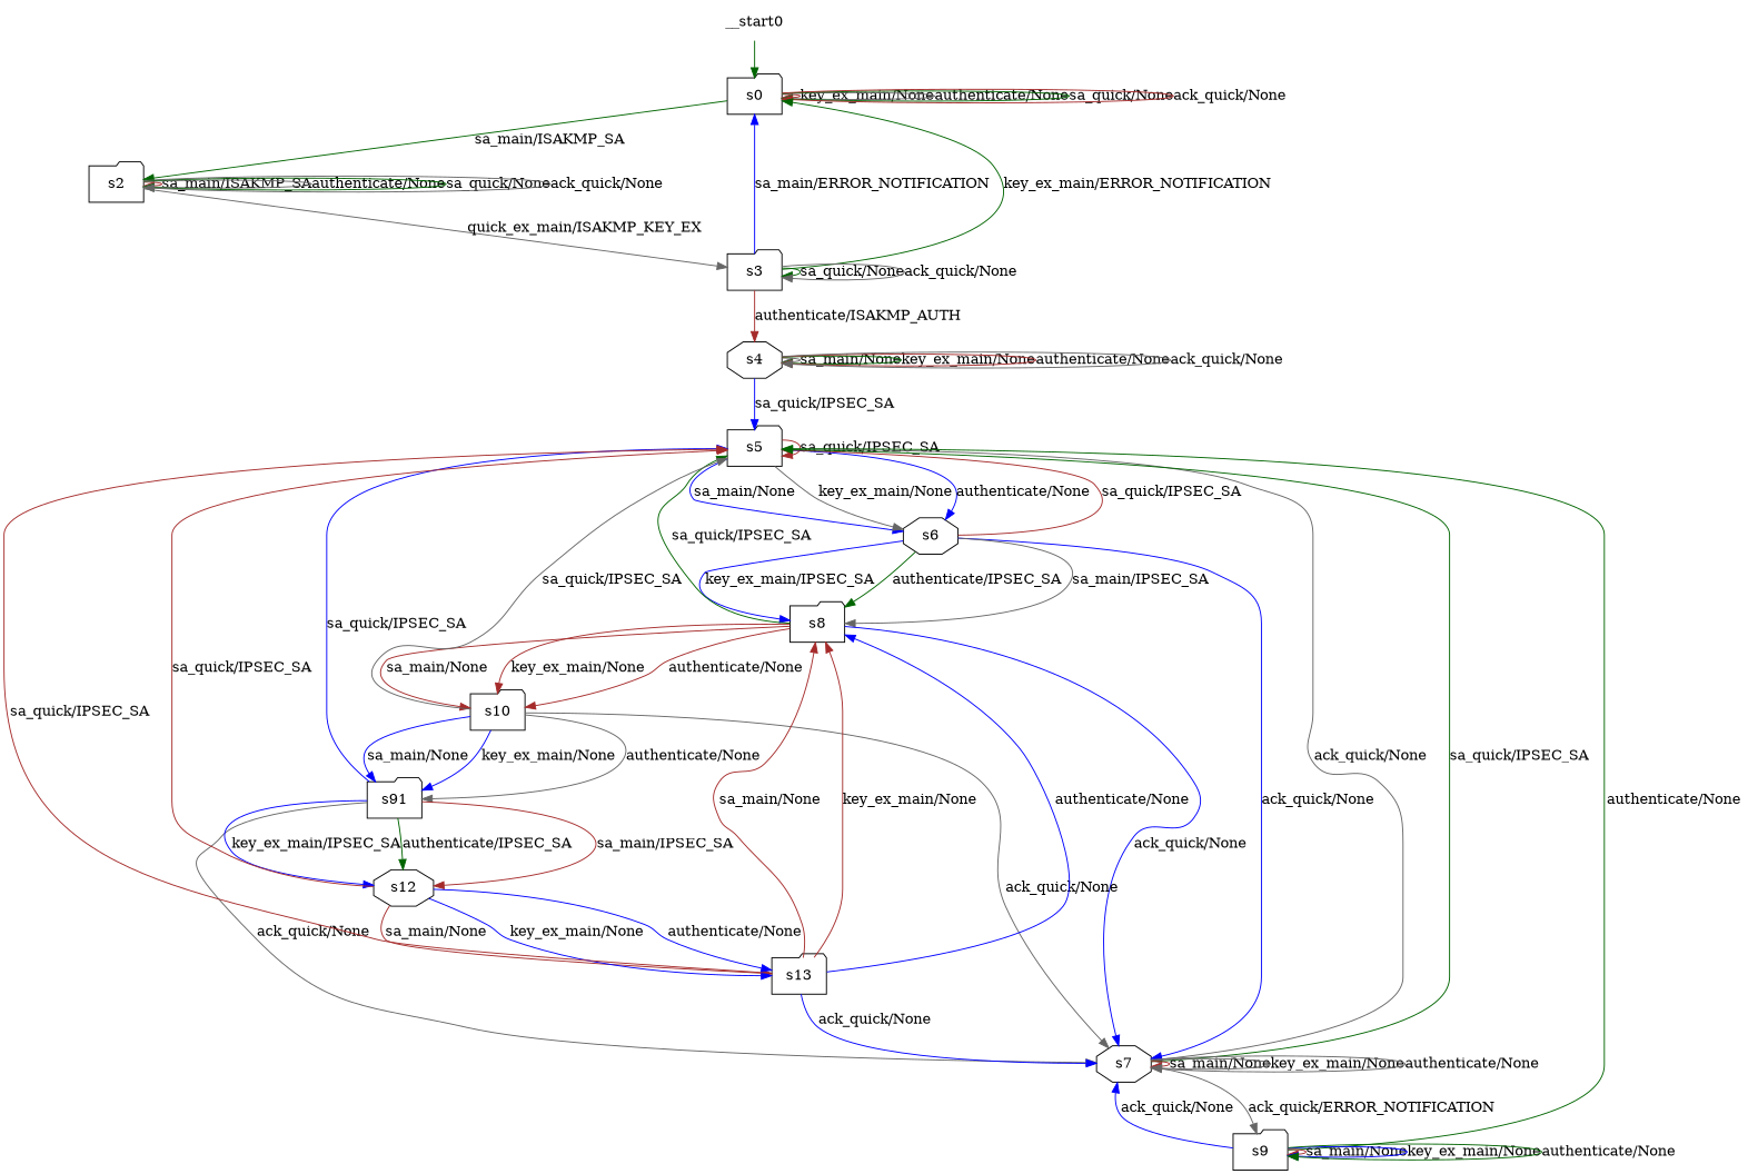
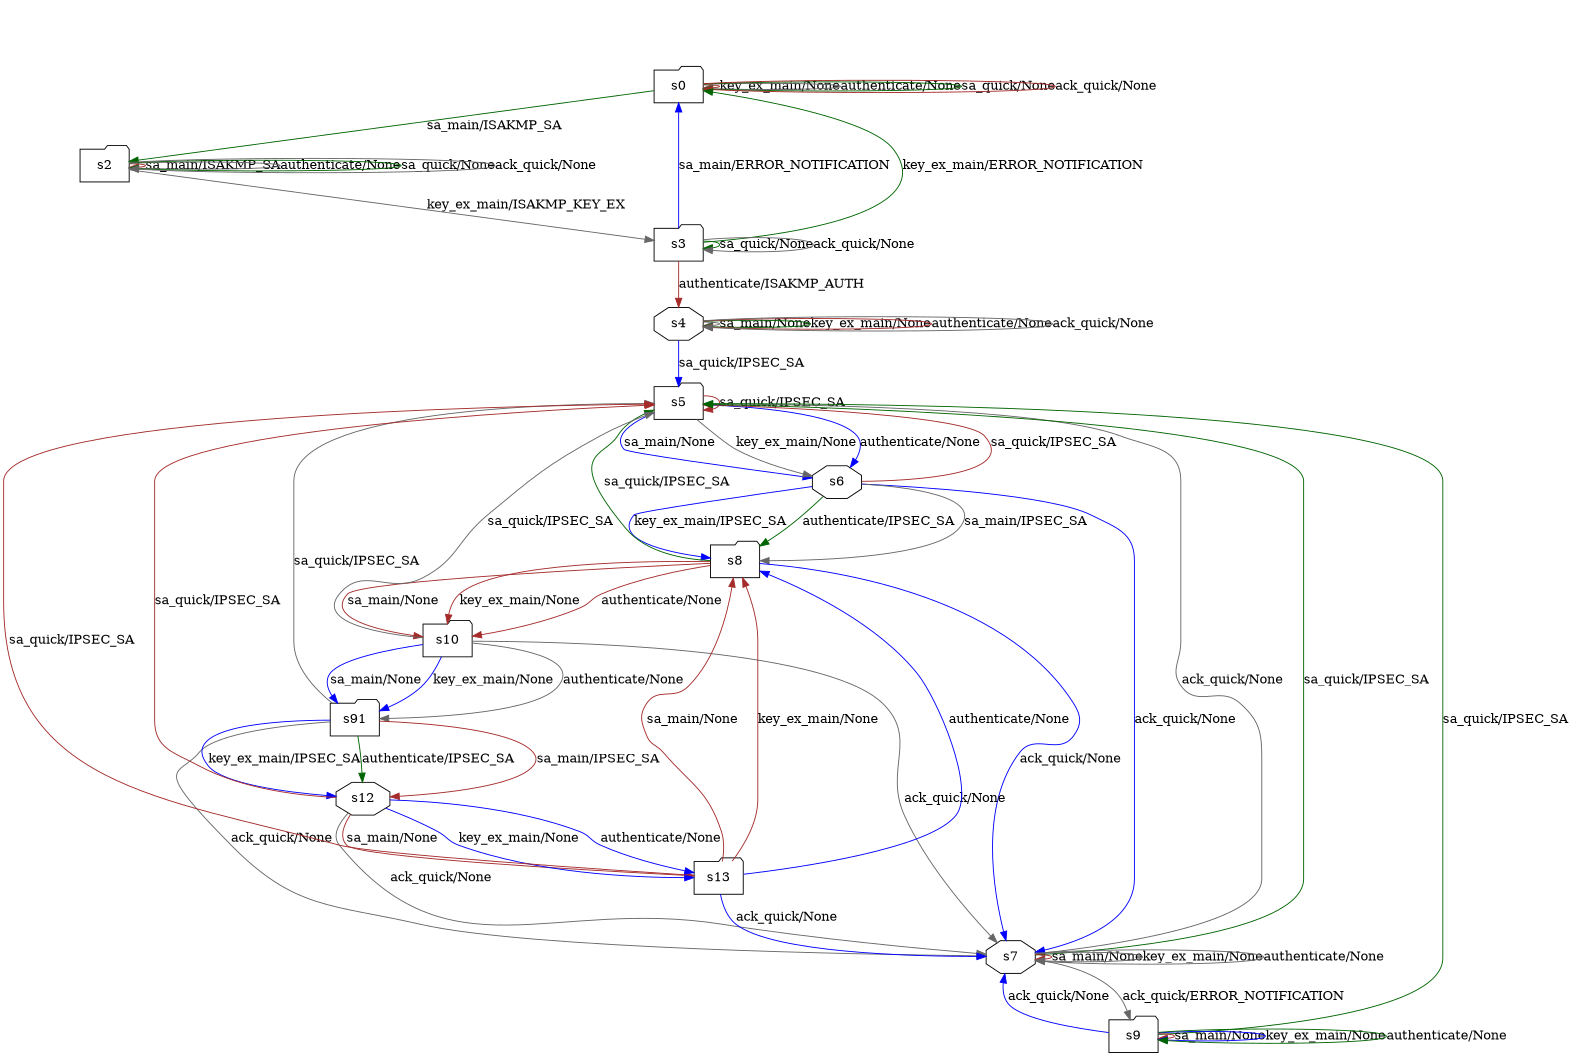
  digraph {
    node [shape=folder]
    edge [color=gray40]
    n1 [label=s0]
    n2 [label=s2]
    n3 [label=s3]
    n4 [label=s4 shape=octagon]
    n5 [label=s5]
    n6 [label=s6 shape=octagon]
    n7 [label=s7 shape=octagon]
    n8 [label=s8]
    n9 [label=s9]
    n10 [label=s10]
    n11 [label=s91]
    n12 [label=s12 shape=octagon]
    n13 [label=s13]
-   __start0 [shape=none]
    n1 -> n1 [color=brown label="key_ex_main/None"]
    n1 -> n1 [label="authenticate/None"]
    n1 -> n1 [color=darkgreen label="sa_quick/None"]
    n1 -> n1 [color=brown label="ack_quick/None"]
    n1 -> n2 [color=darkgreen label="sa_main/ISAKMP_SA"]
    n2 -> n2 [color=brown label="sa_main/ISAKMP_SA"]
    n2 -> n2 [label="authenticate/None"]
    n2 -> n2 [color=darkgreen label="sa_quick/None"]
    n2 -> n2 [label="ack_quick/None"]
-   n2 -> n3 [label="quick_ex_main/ISAKMP_KEY_EX"]
+   n2 -> n3 [label="key_ex_main/ISAKMP_KEY_EX"]
    n3 -> n1 [color=blue label="sa_main/ERROR_NOTIFICATION"]
    n3 -> n1 [color=darkgreen label="key_ex_main/ERROR_NOTIFICATION"]
    n3 -> n3 [color=darkgreen label="sa_quick/None"]
    n3 -> n3 [label="ack_quick/None"]
    n3 -> n4 [color=brown label="authenticate/ISAKMP_AUTH"]
    n4 -> n4 [label="sa_main/None"]
    n4 -> n4 [color=darkgreen label="key_ex_main/None"]
    n4 -> n4 [color=brown label="authenticate/None"]
    n4 -> n4 [label="ack_quick/None"]
    n4 -> n5 [color=blue label="sa_quick/IPSEC_SA"]
    n5 -> n5 [color=brown label="sa_quick/IPSEC_SA"]
    n5 -> n6 [color=blue label="sa_main/None"]
    n5 -> n6 [label="key_ex_main/None"]
    n5 -> n6 [color=blue label="authenticate/None"]
    n5 -> n7 [label="ack_quick/None"]
    n6 -> n5 [color=brown label="sa_quick/IPSEC_SA"]
    n6 -> n7 [color=blue label="ack_quick/None"]
    n6 -> n8 [label="sa_main/IPSEC_SA"]
    n6 -> n8 [color=blue label="key_ex_main/IPSEC_SA"]
    n6 -> n8 [color=darkgreen label="authenticate/IPSEC_SA"]
    n7 -> n5 [color=darkgreen label="sa_quick/IPSEC_SA"]
    n7 -> n7 [color=brown label="sa_main/None"]
    n7 -> n7 [label="key_ex_main/None"]
    n7 -> n7 [label="authenticate/None"]
    n7 -> n9 [label="ack_quick/ERROR_NOTIFICATION"]
    n8 -> n5 [color=darkgreen label="sa_quick/IPSEC_SA"]
    n8 -> n7 [color=blue label="ack_quick/None"]
    n8 -> n10 [color=brown label="sa_main/None"]
    n8 -> n10 [color=brown label="key_ex_main/None"]
    n8 -> n10 [color=brown label="authenticate/None"]
-   n9 -> n5 [color=darkgreen label="authenticate/None"]
+   n9 -> n5 [color=darkgreen label="sa_quick/IPSEC_SA"]
    n9 -> n7 [color=blue label="ack_quick/None"]
    n9 -> n9 [color=brown label="sa_main/None"]
    n9 -> n9 [color=blue label="key_ex_main/None"]
    n9 -> n9 [color=darkgreen label="authenticate/None"]
    n10 -> n5 [label="sa_quick/IPSEC_SA"]
    n10 -> n7 [label="ack_quick/None"]
    n10 -> n11 [color=blue label="sa_main/None"]
    n10 -> n11 [color=blue label="key_ex_main/None"]
    n10 -> n11 [label="authenticate/None"]
-   n11 -> n5 [color=blue label="sa_quick/IPSEC_SA"]
+   n11 -> n5 [label="sa_quick/IPSEC_SA"]
    n11 -> n7 [label="ack_quick/None"]
    n11 -> n12 [color=brown label="sa_main/IPSEC_SA"]
    n11 -> n12 [color=blue label="key_ex_main/IPSEC_SA"]
    n11 -> n12 [color=darkgreen label="authenticate/IPSEC_SA"]
    n12 -> n5 [color=brown label="sa_quick/IPSEC_SA"]
+   n12 -> n7 [label="ack_quick/None"]
    n12 -> n13 [color=brown label="sa_main/None"]
    n12 -> n13 [color=blue label="key_ex_main/None"]
    n12 -> n13 [color=blue label="authenticate/None"]
    n13 -> n5 [color=brown label="sa_quick/IPSEC_SA"]
    n13 -> n7 [color=blue label="ack_quick/None"]
    n13 -> n8 [color=brown label="sa_main/None"]
    n13 -> n8 [color=brown label="key_ex_main/None"]
    n13 -> n8 [color=blue label="authenticate/None"]
-   __start0 -> n1 [color=darkgreen]
  }
